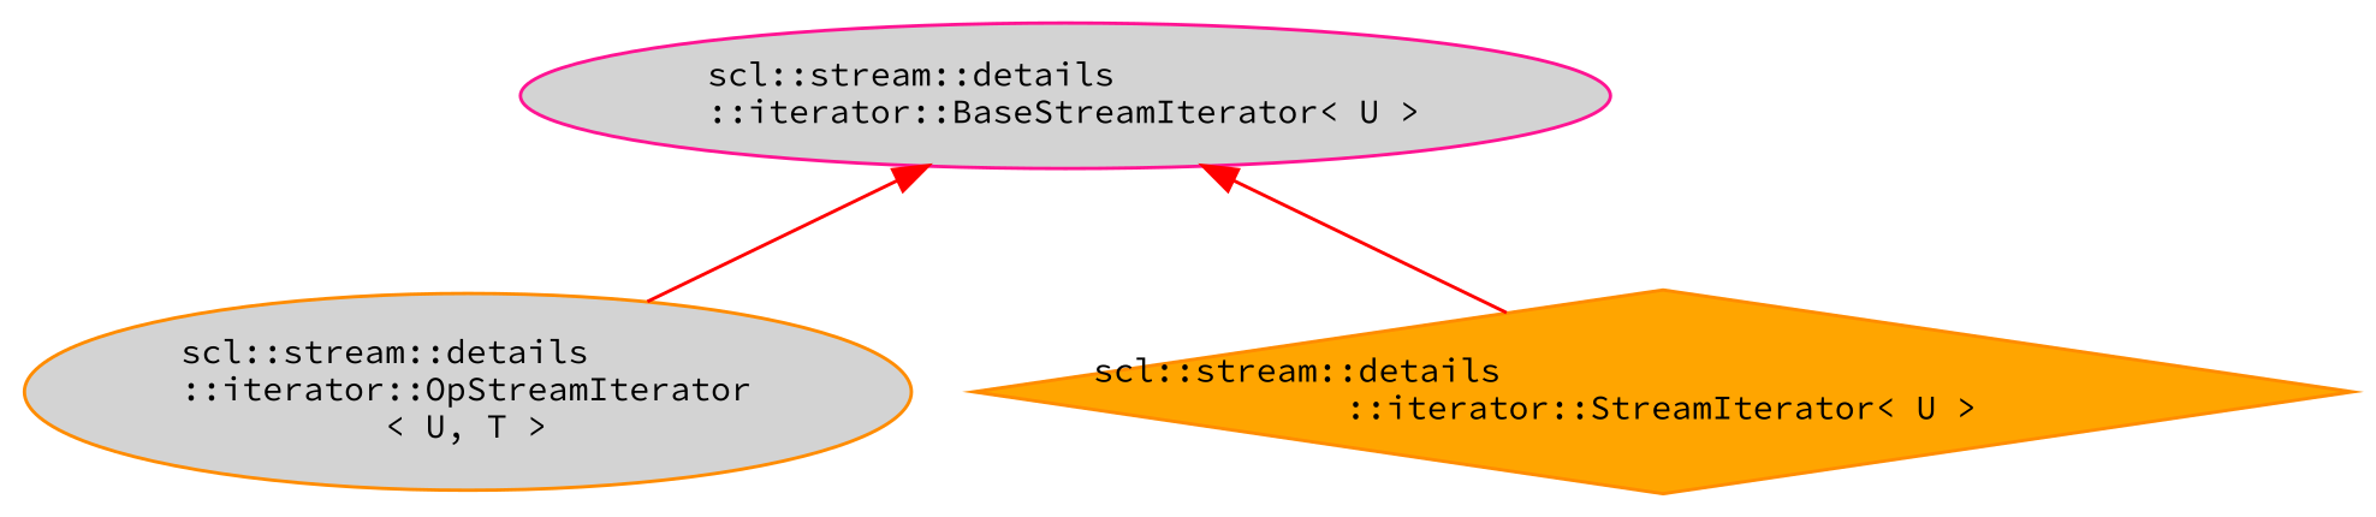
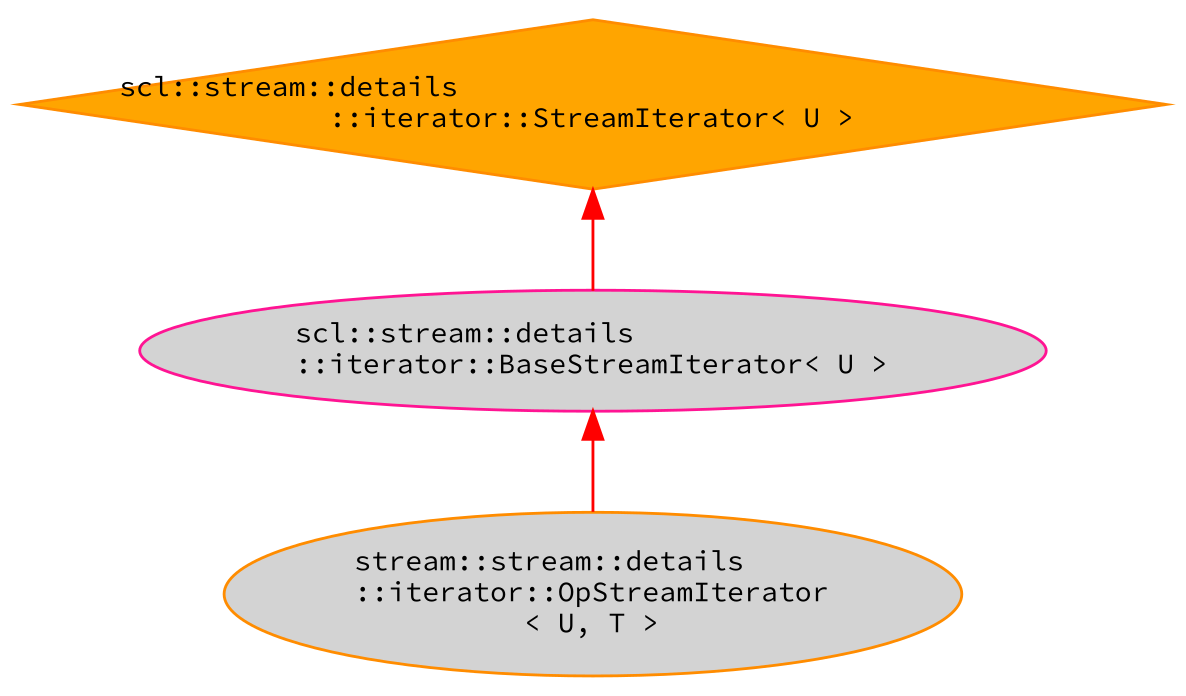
  digraph {
    fontname="Source Code Pro"
    node [color=darkorange fillcolor=lightgrey fontname="Source Code Pro" fontsize=10 shape=ellipse style=filled]
    edge [color=red dir=back fontname="Source Code Pro" fontsize=10 labelfontname=Helvetica labelfontsize=10 style=solid]
-   n1 [height=0.2 label="scl::stream::details\l::iterator::OpStreamIterator\l\< U, T \>" width=0.4]
+   n1 [height=0.2 label="stream::stream::details\l::iterator::OpStreamIterator\l\< U, T \>" width=0.4]
    n2 [color=deeppink height=0.2 label="scl::stream::details\l::iterator::BaseStreamIterator\< U \>" width=0.4]
    n3 [fillcolor=orange height=0.2 label="scl::stream::details\l::iterator::StreamIterator\< U \>" shape=diamond width=0.4]
    n2 -> n1
-   n2 -> n3
+   n3 -> n2
  }
